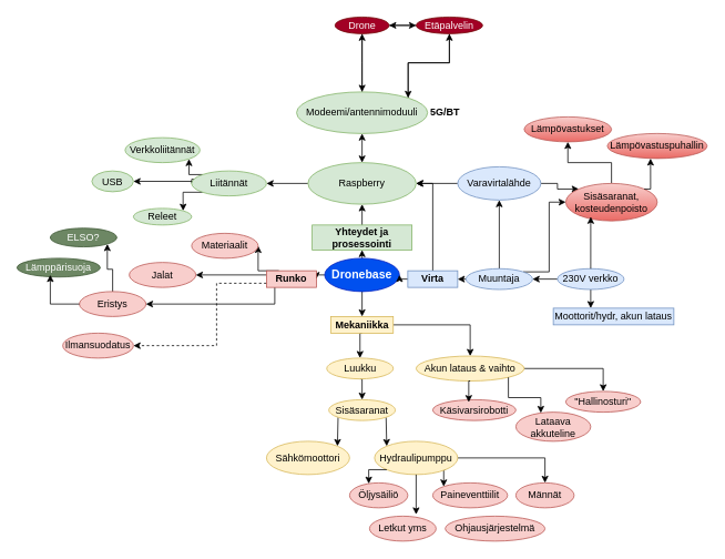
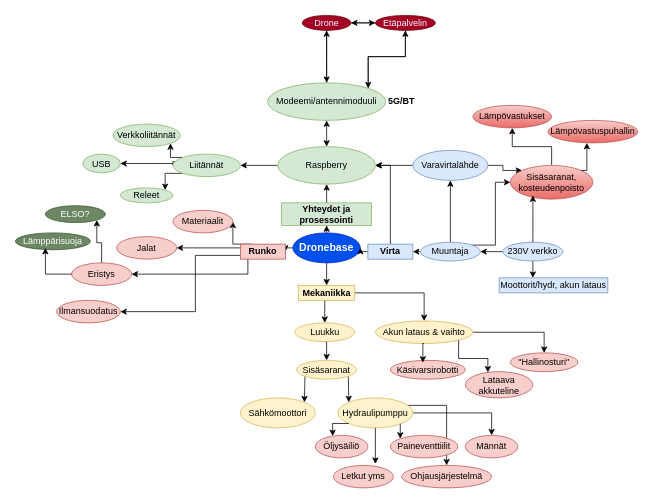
  <mxCell id="0" />
  <mxCell id="1" parent="0" />
  <mxCell id="2" style="edgeStyle=orthogonalEdgeStyle;rounded=0;orthogonalLoop=1;jettySize=auto;html=1;exitX=0.5;exitY=0;exitDx=0;exitDy=0;entryX=0.5;entryY=1;entryDx=0;entryDy=0;" edge="1" parent="1" source="5" target="7"><mxGeometry relative="1" as="geometry" /></mxCell>
  <mxCell id="3" style="edgeStyle=orthogonalEdgeStyle;rounded=0;orthogonalLoop=1;jettySize=auto;html=1;exitX=0;exitY=0.5;exitDx=0;exitDy=0;entryX=1;entryY=0.5;entryDx=0;entryDy=0;" edge="1" parent="1" source="5" target="15"><mxGeometry relative="1" as="geometry" /></mxCell>
  <mxCell id="4" style="edgeStyle=orthogonalEdgeStyle;rounded=0;orthogonalLoop=1;jettySize=auto;html=1;exitX=0.5;exitY=1;exitDx=0;exitDy=0;entryX=0.5;entryY=0;entryDx=0;entryDy=0;" edge="1" parent="1" source="5" target="18"><mxGeometry relative="1" as="geometry" /></mxCell>
  <mxCell id="5" value="&lt;b&gt;&lt;font style=&quot;font-size: 14px;&quot;&gt;Dronebase&lt;/font&gt;&lt;/b&gt;" style="ellipse;whiteSpace=wrap;html=1;fillColor=#0050ef;fontColor=#ffffff;strokeColor=#001DBC;" vertex="1" parent="1"><mxGeometry x="390" y="310" width="90" height="40" as="geometry" /></mxCell>
  <mxCell id="6" style="edgeStyle=orthogonalEdgeStyle;rounded=0;orthogonalLoop=1;jettySize=auto;html=1;exitX=0.5;exitY=0;exitDx=0;exitDy=0;entryX=0.5;entryY=1;entryDx=0;entryDy=0;" edge="1" parent="1" source="7" target="30"><mxGeometry relative="1" as="geometry"><mxPoint x="415" y="260" as="sourcePoint" /></mxGeometry></mxCell>
  <mxCell id="7" value="&lt;b&gt;Yhteydet ja prosessointi&lt;/b&gt;" style="whiteSpace=wrap;html=1;fillColor=#d5e8d4;strokeColor=#82b366;" vertex="1" parent="1"><mxGeometry x="375" y="270" width="120" height="30" as="geometry" /></mxCell>
  <mxCell id="8" style="edgeStyle=orthogonalEdgeStyle;rounded=0;orthogonalLoop=1;jettySize=auto;html=1;exitX=0;exitY=0.5;exitDx=0;exitDy=0;entryX=1;entryY=0.5;entryDx=0;entryDy=0;" edge="1" parent="1" source="10" target="5"><mxGeometry relative="1" as="geometry" /></mxCell>
  <mxCell id="9" style="edgeStyle=orthogonalEdgeStyle;rounded=0;orthogonalLoop=1;jettySize=auto;html=1;exitX=0.5;exitY=0;exitDx=0;exitDy=0;entryX=1;entryY=0.5;entryDx=0;entryDy=0;" edge="1" parent="1" source="10" target="30"><mxGeometry relative="1" as="geometry" /></mxCell>
  <mxCell id="10" value="&lt;b&gt;Virta&lt;/b&gt;" style="whiteSpace=wrap;html=1;fillColor=#dae8fc;strokeColor=#6c8ebf;" vertex="1" parent="1"><mxGeometry x="490" y="325" width="60" height="20" as="geometry" /></mxCell>
  <mxCell id="11" style="edgeStyle=orthogonalEdgeStyle;rounded=0;orthogonalLoop=1;jettySize=auto;html=1;exitX=0;exitY=0.25;exitDx=0;exitDy=0;entryX=1;entryY=0.5;entryDx=0;entryDy=0;" edge="1" parent="1" source="15" target="74"><mxGeometry relative="1" as="geometry" /></mxCell>
  <mxCell id="12" style="edgeStyle=orthogonalEdgeStyle;rounded=0;orthogonalLoop=1;jettySize=auto;html=1;exitX=0;exitY=0.75;exitDx=0;exitDy=0;entryX=1;entryY=0.5;entryDx=0;entryDy=0;" edge="1" parent="1" source="15" target="77"><mxGeometry relative="1" as="geometry"><Array as="points"><mxPoint x="330" y="340" /><mxPoint x="330" y="365" /></Array></mxGeometry></mxCell>
  <mxCell id="13" style="edgeStyle=orthogonalEdgeStyle;rounded=0;orthogonalLoop=1;jettySize=auto;html=1;exitX=0.25;exitY=0;exitDx=0;exitDy=0;entryX=1;entryY=0.5;entryDx=0;entryDy=0;" edge="1" parent="1" source="15" target="75"><mxGeometry relative="1" as="geometry" /></mxCell>
- <mxCell id="14" style="edgeStyle=orthogonalEdgeStyle;rounded=0;orthogonalLoop=1;jettySize=auto;html=1;exitX=0;exitY=0.75;exitDx=0;exitDy=0;entryX=1;entryY=0.5;entryDx=0;entryDy=0;dashed=1;" edge="1" parent="1" source="15" target="81"><mxGeometry relative="1" as="geometry"><Array as="points"><mxPoint x="260" y="340" /><mxPoint x="260" y="415" /></Array></mxGeometry></mxCell>
+ <mxCell id="14" style="edgeStyle=orthogonalEdgeStyle;rounded=0;orthogonalLoop=1;jettySize=auto;html=1;exitX=0;exitY=0.75;exitDx=0;exitDy=0;entryX=1;entryY=0.5;entryDx=0;entryDy=0;" edge="1" parent="1" source="15" target="81"><mxGeometry relative="1" as="geometry"><Array as="points"><mxPoint x="260" y="340" /><mxPoint x="260" y="415" /></Array></mxGeometry></mxCell>
  <mxCell id="15" value="&lt;b&gt;Runko&lt;/b&gt;" style="whiteSpace=wrap;html=1;fillColor=#f8cecc;strokeColor=#b85450;" vertex="1" parent="1"><mxGeometry x="320" y="325" width="60" height="20" as="geometry" /></mxCell>
  <mxCell id="16" style="edgeStyle=orthogonalEdgeStyle;rounded=0;orthogonalLoop=1;jettySize=auto;html=1;exitX=0.5;exitY=1;exitDx=0;exitDy=0;entryX=0.5;entryY=0;entryDx=0;entryDy=0;" edge="1" parent="1" source="18" target="32"><mxGeometry relative="1" as="geometry" /></mxCell>
  <mxCell id="17" style="edgeStyle=orthogonalEdgeStyle;rounded=0;orthogonalLoop=1;jettySize=auto;html=1;exitX=1;exitY=0.5;exitDx=0;exitDy=0;entryX=0.5;entryY=0;entryDx=0;entryDy=0;" edge="1" parent="1" source="18" target="34"><mxGeometry relative="1" as="geometry" /></mxCell>
  <mxCell id="18" value="&lt;b&gt;Mekaniikka&lt;/b&gt;" style="whiteSpace=wrap;html=1;fillColor=#fff2cc;strokeColor=#d6b656;" vertex="1" parent="1"><mxGeometry x="397.5" y="380" width="75" height="20" as="geometry" /></mxCell>
  <mxCell id="19" style="edgeStyle=orthogonalEdgeStyle;rounded=0;orthogonalLoop=1;jettySize=auto;html=1;exitX=0.5;exitY=0;exitDx=0;exitDy=0;entryX=0.5;entryY=1;entryDx=0;entryDy=0;" edge="1" parent="1" source="22" target="28"><mxGeometry relative="1" as="geometry" /></mxCell>
  <mxCell id="20" style="edgeStyle=orthogonalEdgeStyle;rounded=0;orthogonalLoop=1;jettySize=auto;html=1;exitX=0;exitY=0.5;exitDx=0;exitDy=0;entryX=1;entryY=0.5;entryDx=0;entryDy=0;" edge="1" parent="1" source="22" target="10"><mxGeometry relative="1" as="geometry" /></mxCell>
  <mxCell id="21" style="edgeStyle=orthogonalEdgeStyle;rounded=0;orthogonalLoop=1;jettySize=auto;html=1;exitX=1;exitY=0;exitDx=0;exitDy=0;entryX=0;entryY=0.5;entryDx=0;entryDy=0;" edge="1" parent="1" source="22" target="79"><mxGeometry relative="1" as="geometry" /></mxCell>
  <mxCell id="22" value="Muuntaja" style="ellipse;whiteSpace=wrap;html=1;fillColor=#dae8fc;strokeColor=#6c8ebf;" vertex="1" parent="1"><mxGeometry x="560" y="322.5" width="80" height="25" as="geometry" /></mxCell>
  <mxCell id="23" style="edgeStyle=orthogonalEdgeStyle;rounded=0;orthogonalLoop=1;jettySize=auto;html=1;exitX=0;exitY=0.5;exitDx=0;exitDy=0;entryX=1;entryY=0.5;entryDx=0;entryDy=0;" edge="1" parent="1" source="25" target="22"><mxGeometry relative="1" as="geometry" /></mxCell>
  <mxCell id="24" style="edgeStyle=orthogonalEdgeStyle;rounded=0;orthogonalLoop=1;jettySize=auto;html=1;exitX=0.5;exitY=1;exitDx=0;exitDy=0;" edge="1" parent="1" source="25"><mxGeometry relative="1" as="geometry"><mxPoint x="710" y="370" as="targetPoint" /></mxGeometry></mxCell>
  <mxCell id="25" value="230V verkko" style="ellipse;whiteSpace=wrap;html=1;fillColor=#dae8fc;strokeColor=#6c8ebf;" vertex="1" parent="1"><mxGeometry x="670" y="322.5" width="80" height="25" as="geometry" /></mxCell>
  <mxCell id="26" style="edgeStyle=orthogonalEdgeStyle;rounded=0;orthogonalLoop=1;jettySize=auto;html=1;exitX=0;exitY=0.5;exitDx=0;exitDy=0;entryX=1;entryY=0.5;entryDx=0;entryDy=0;" edge="1" parent="1" source="28" target="30"><mxGeometry relative="1" as="geometry" /></mxCell>
  <mxCell id="27" style="edgeStyle=orthogonalEdgeStyle;rounded=0;orthogonalLoop=1;jettySize=auto;html=1;exitX=1;exitY=0.5;exitDx=0;exitDy=0;entryX=0;entryY=0;entryDx=0;entryDy=0;" edge="1" parent="1" source="28" target="79"><mxGeometry relative="1" as="geometry" /></mxCell>
  <mxCell id="28" value="Varavirtalähde" style="ellipse;whiteSpace=wrap;html=1;fillColor=#dae8fc;strokeColor=#6c8ebf;" vertex="1" parent="1"><mxGeometry x="550" y="200" width="100" height="40" as="geometry" /></mxCell>
  <mxCell id="29" style="edgeStyle=orthogonalEdgeStyle;rounded=0;orthogonalLoop=1;jettySize=auto;html=1;exitX=0;exitY=0.5;exitDx=0;exitDy=0;entryX=1;entryY=0.5;entryDx=0;entryDy=0;" edge="1" parent="1" source="30" target="59"><mxGeometry relative="1" as="geometry" /></mxCell>
  <mxCell id="30" value="Raspberry" style="ellipse;whiteSpace=wrap;html=1;fillColor=#d5e8d4;strokeColor=#82b366;" vertex="1" parent="1"><mxGeometry x="370" y="195" width="130" height="50" as="geometry" /></mxCell>
  <mxCell id="31" style="edgeStyle=orthogonalEdgeStyle;rounded=0;orthogonalLoop=1;jettySize=auto;html=1;exitX=0.5;exitY=1;exitDx=0;exitDy=0;entryX=0.5;entryY=0;entryDx=0;entryDy=0;" edge="1" parent="1" source="32" target="39"><mxGeometry relative="1" as="geometry" /></mxCell>
  <mxCell id="32" value="Luukku" style="ellipse;whiteSpace=wrap;html=1;fillColor=#fff2cc;strokeColor=#d6b656;" vertex="1" parent="1"><mxGeometry x="392.5" y="430" width="80" height="25" as="geometry" /></mxCell>
  <mxCell id="33" style="edgeStyle=orthogonalEdgeStyle;rounded=0;orthogonalLoop=1;jettySize=auto;html=1;exitX=1;exitY=0.5;exitDx=0;exitDy=0;entryX=0.5;entryY=0;entryDx=0;entryDy=0;" edge="1" parent="1" source="34" target="36"><mxGeometry relative="1" as="geometry" /></mxCell>
  <mxCell id="34" value="Akun lataus &amp;amp; vaihto" style="ellipse;whiteSpace=wrap;html=1;fillColor=#fff2cc;strokeColor=#d6b656;" vertex="1" parent="1"><mxGeometry x="500" y="427.5" width="130" height="30" as="geometry" /></mxCell>
  <mxCell id="35" value="Käsivarsirobotti" style="ellipse;whiteSpace=wrap;html=1;fillColor=#f8cecc;strokeColor=#b85450;" vertex="1" parent="1"><mxGeometry x="520" y="480" width="100" height="25" as="geometry" /></mxCell>
  <mxCell id="36" value="&quot;Hallinosturi&quot;" style="ellipse;whiteSpace=wrap;html=1;fillColor=#f8cecc;strokeColor=#b85450;" vertex="1" parent="1"><mxGeometry x="680" y="470" width="90" height="25" as="geometry" /></mxCell>
  <mxCell id="37" style="edgeStyle=orthogonalEdgeStyle;rounded=0;orthogonalLoop=1;jettySize=auto;html=1;exitX=0;exitY=1;exitDx=0;exitDy=0;entryX=1;entryY=0;entryDx=0;entryDy=0;" edge="1" parent="1" source="39" target="40"><mxGeometry relative="1" as="geometry" /></mxCell>
  <mxCell id="38" style="edgeStyle=orthogonalEdgeStyle;rounded=0;orthogonalLoop=1;jettySize=auto;html=1;exitX=1;exitY=1;exitDx=0;exitDy=0;entryX=0;entryY=0;entryDx=0;entryDy=0;" edge="1" parent="1" source="39" target="44"><mxGeometry relative="1" as="geometry" /></mxCell>
  <mxCell id="39" value="Sisäsaranat" style="ellipse;whiteSpace=wrap;html=1;fillColor=#fff2cc;strokeColor=#d6b656;" vertex="1" parent="1"><mxGeometry x="395" y="480" width="80" height="25" as="geometry" /></mxCell>
  <mxCell id="40" value="Sähkömoottori" style="ellipse;whiteSpace=wrap;html=1;fillColor=#fff2cc;strokeColor=#d6b656;" vertex="1" parent="1"><mxGeometry x="320" y="530" width="100" height="40" as="geometry" /></mxCell>
  <mxCell id="41" style="edgeStyle=orthogonalEdgeStyle;rounded=0;orthogonalLoop=1;jettySize=auto;html=1;exitX=1;exitY=1;exitDx=0;exitDy=0;entryX=0;entryY=0;entryDx=0;entryDy=0;" edge="1" parent="1" source="44" target="46"><mxGeometry relative="1" as="geometry" /></mxCell>
  <mxCell id="42" style="edgeStyle=orthogonalEdgeStyle;rounded=0;orthogonalLoop=1;jettySize=auto;html=1;exitX=1;exitY=0.5;exitDx=0;exitDy=0;entryX=0.5;entryY=0;entryDx=0;entryDy=0;" edge="1" parent="1" source="44" target="47"><mxGeometry relative="1" as="geometry"><Array as="points"><mxPoint x="655" y="550" /></Array></mxGeometry></mxCell>
+ <mxCell id="43" style="edgeStyle=orthogonalEdgeStyle;rounded=0;orthogonalLoop=1;jettySize=auto;html=1;exitX=1;exitY=0;exitDx=0;exitDy=0;entryX=0.5;entryY=0;entryDx=0;entryDy=0;" edge="1" parent="1" source="44" target="50"><mxGeometry relative="1" as="geometry"><mxPoint x="620" y="540" as="targetPoint" /><Array as="points"><mxPoint x="535" y="540" /><mxPoint x="595" y="540" /></Array></mxGeometry></mxCell>
  <mxCell id="44" value="Hydraulipumppu" style="ellipse;whiteSpace=wrap;html=1;fillColor=#fff2cc;strokeColor=#d6b656;" vertex="1" parent="1"><mxGeometry x="450" y="530" width="100" height="40" as="geometry" /></mxCell>
  <mxCell id="45" value="Moottorit/hydr, akun lataus" style="whiteSpace=wrap;html=1;fillColor=#dae8fc;strokeColor=#6c8ebf;" vertex="1" parent="1"><mxGeometry x="665" y="370" width="145" height="20" as="geometry" /></mxCell>
  <mxCell id="46" value="Paineventtiilit" style="ellipse;whiteSpace=wrap;html=1;fillColor=#f8cecc;strokeColor=#b85450;" vertex="1" parent="1"><mxGeometry x="520" y="580" width="90" height="30" as="geometry" /></mxCell>
  <mxCell id="47" value="Männät" style="ellipse;whiteSpace=wrap;html=1;fillColor=#f8cecc;strokeColor=#b85450;" vertex="1" parent="1"><mxGeometry x="620" y="580" width="70" height="30" as="geometry" /></mxCell>
  <mxCell id="48" value="Öljysäiliö" style="ellipse;whiteSpace=wrap;html=1;fillColor=#f8cecc;strokeColor=#b85450;" vertex="1" parent="1"><mxGeometry x="420" y="580" width="70" height="30" as="geometry" /></mxCell>
  <mxCell id="49" value="Letkut yms" style="ellipse;whiteSpace=wrap;html=1;fillColor=#f8cecc;strokeColor=#b85450;" vertex="1" parent="1"><mxGeometry x="444" y="620" width="80" height="30" as="geometry" /></mxCell>
  <mxCell id="50" value="Ohjausjärjestelmä" style="ellipse;whiteSpace=wrap;html=1;fillColor=#f8cecc;strokeColor=#b85450;" vertex="1" parent="1"><mxGeometry x="535" y="620" width="120" height="30" as="geometry" /></mxCell>
  <mxCell id="51" style="edgeStyle=orthogonalEdgeStyle;rounded=0;orthogonalLoop=1;jettySize=auto;html=1;exitX=0;exitY=1;exitDx=0;exitDy=0;entryX=0.329;entryY=0.033;entryDx=0;entryDy=0;entryPerimeter=0;" edge="1" parent="1" source="44" target="48"><mxGeometry relative="1" as="geometry" /></mxCell>
  <mxCell id="52" style="edgeStyle=orthogonalEdgeStyle;rounded=0;orthogonalLoop=1;jettySize=auto;html=1;exitX=0.5;exitY=1;exitDx=0;exitDy=0;entryX=0.7;entryY=-0.067;entryDx=0;entryDy=0;entryPerimeter=0;" edge="1" parent="1" source="44" target="49"><mxGeometry relative="1" as="geometry"><Array as="points"><mxPoint x="500" y="618" /></Array></mxGeometry></mxCell>
  <mxCell id="53" style="edgeStyle=orthogonalEdgeStyle;rounded=0;orthogonalLoop=1;jettySize=auto;html=1;exitX=0.5;exitY=1;exitDx=0;exitDy=0;entryX=0.433;entryY=0.12;entryDx=0;entryDy=0;entryPerimeter=0;" edge="1" parent="1" source="34" target="35"><mxGeometry relative="1" as="geometry" /></mxCell>
  <mxCell id="54" value="Lataava akkuteline" style="ellipse;whiteSpace=wrap;html=1;fillColor=#f8cecc;strokeColor=#b85450;" vertex="1" parent="1"><mxGeometry x="620" y="495" width="90" height="35" as="geometry" /></mxCell>
  <mxCell id="55" style="edgeStyle=orthogonalEdgeStyle;rounded=0;orthogonalLoop=1;jettySize=auto;html=1;exitX=1;exitY=1;exitDx=0;exitDy=0;entryX=0.333;entryY=0.029;entryDx=0;entryDy=0;entryPerimeter=0;" edge="1" parent="1" source="34" target="54"><mxGeometry relative="1" as="geometry" /></mxCell>
  <mxCell id="56" style="edgeStyle=orthogonalEdgeStyle;rounded=0;orthogonalLoop=1;jettySize=auto;html=1;exitX=0;exitY=0;exitDx=0;exitDy=0;entryX=1;entryY=1;entryDx=0;entryDy=0;" edge="1" parent="1" source="59" target="60"><mxGeometry relative="1" as="geometry" /></mxCell>
  <mxCell id="57" style="edgeStyle=orthogonalEdgeStyle;rounded=0;orthogonalLoop=1;jettySize=auto;html=1;exitX=0;exitY=0.5;exitDx=0;exitDy=0;entryX=1;entryY=0.5;entryDx=0;entryDy=0;" edge="1" parent="1" source="59" target="61"><mxGeometry relative="1" as="geometry"><Array as="points"><mxPoint x="230" y="215" /><mxPoint x="240" y="215" /><mxPoint x="240" y="218" /></Array></mxGeometry></mxCell>
  <mxCell id="58" style="edgeStyle=orthogonalEdgeStyle;rounded=0;orthogonalLoop=1;jettySize=auto;html=1;exitX=0;exitY=1;exitDx=0;exitDy=0;entryX=1;entryY=0;entryDx=0;entryDy=0;" edge="1" parent="1" source="59" target="62"><mxGeometry relative="1" as="geometry" /></mxCell>
  <mxCell id="59" value="Liitännät" style="ellipse;whiteSpace=wrap;html=1;fillColor=#d5e8d4;strokeColor=#82b366;" vertex="1" parent="1"><mxGeometry x="230" y="205" width="90" height="30" as="geometry" /></mxCell>
  <mxCell id="60" value="Verkkoliitännät" style="ellipse;whiteSpace=wrap;html=1;fillColor=#d5e8d4;strokeColor=#82b366;" vertex="1" parent="1"><mxGeometry x="150" y="165" width="90" height="30" as="geometry" /></mxCell>
  <mxCell id="61" value="USB" style="ellipse;whiteSpace=wrap;html=1;fillColor=#d5e8d4;strokeColor=#82b366;" vertex="1" parent="1"><mxGeometry x="110" y="205" width="50" height="25" as="geometry" /></mxCell>
  <mxCell id="62" value="Releet" style="ellipse;whiteSpace=wrap;html=1;fillColor=#d5e8d4;strokeColor=#82b366;" vertex="1" parent="1"><mxGeometry x="160" y="250" width="70" height="20" as="geometry" /></mxCell>
  <mxCell id="63" value="&lt;b&gt;5G/BT&lt;/b&gt;" style="text;html=1;align=center;verticalAlign=middle;whiteSpace=wrap;rounded=0;" vertex="1" parent="1"><mxGeometry x="490" y="115" width="90" height="40" as="geometry" /></mxCell>
  <mxCell id="64" style="edgeStyle=orthogonalEdgeStyle;rounded=0;orthogonalLoop=1;jettySize=auto;html=1;exitX=1;exitY=0.5;exitDx=0;exitDy=0;entryX=0;entryY=0.5;entryDx=0;entryDy=0;" edge="1" parent="1" source="66" target="69"><mxGeometry relative="1" as="geometry" /></mxCell>
  <mxCell id="65" style="edgeStyle=orthogonalEdgeStyle;rounded=0;orthogonalLoop=1;jettySize=auto;html=1;exitX=0.5;exitY=1;exitDx=0;exitDy=0;" edge="1" parent="1" source="66"><mxGeometry relative="1" as="geometry"><mxPoint x="435" y="110" as="targetPoint" /></mxGeometry></mxCell>
  <mxCell id="66" value="Drone" style="ellipse;whiteSpace=wrap;html=1;fillColor=#a20025;fontColor=#ffffff;strokeColor=#6F0000;" vertex="1" parent="1"><mxGeometry x="402.5" y="20" width="65" height="20" as="geometry" /></mxCell>
  <mxCell id="67" style="edgeStyle=orthogonalEdgeStyle;rounded=0;orthogonalLoop=1;jettySize=auto;html=1;exitX=0.5;exitY=1;exitDx=0;exitDy=0;entryX=1;entryY=0;entryDx=0;entryDy=0;" edge="1" parent="1" source="69" target="72"><mxGeometry relative="1" as="geometry" /></mxCell>
  <mxCell id="68" style="edgeStyle=orthogonalEdgeStyle;rounded=0;orthogonalLoop=1;jettySize=auto;html=1;exitX=0;exitY=0.5;exitDx=0;exitDy=0;entryX=1;entryY=0.5;entryDx=0;entryDy=0;" edge="1" parent="1" source="69" target="66"><mxGeometry relative="1" as="geometry" /></mxCell>
  <mxCell id="69" value="Etäpalvelin" style="ellipse;whiteSpace=wrap;html=1;fillColor=#a20025;fontColor=#ffffff;strokeColor=#6F0000;" vertex="1" parent="1"><mxGeometry x="500" y="20" width="80" height="20" as="geometry" /></mxCell>
  <mxCell id="70" style="edgeStyle=orthogonalEdgeStyle;rounded=0;orthogonalLoop=1;jettySize=auto;html=1;exitX=0.5;exitY=0;exitDx=0;exitDy=0;entryX=0.5;entryY=1;entryDx=0;entryDy=0;" edge="1" parent="1" source="72" target="66"><mxGeometry relative="1" as="geometry" /></mxCell>
  <mxCell id="71" style="edgeStyle=orthogonalEdgeStyle;rounded=0;orthogonalLoop=1;jettySize=auto;html=1;exitX=1;exitY=0;exitDx=0;exitDy=0;entryX=0.5;entryY=1;entryDx=0;entryDy=0;" edge="1" parent="1" source="72" target="69"><mxGeometry relative="1" as="geometry" /></mxCell>
  <mxCell id="72" value="Modeemi/antennimoduuli" style="ellipse;whiteSpace=wrap;html=1;fillColor=#d5e8d4;strokeColor=#82b366;" vertex="1" parent="1"><mxGeometry x="356.25" y="110" width="157.5" height="50" as="geometry" /></mxCell>
  <mxCell id="73" value="" style="endArrow=classic;startArrow=classic;html=1;rounded=0;entryX=0.5;entryY=1;entryDx=0;entryDy=0;exitX=0.5;exitY=0;exitDx=0;exitDy=0;" edge="1" parent="1" source="30" target="72"><mxGeometry width="50" height="50" relative="1" as="geometry"><mxPoint x="420" y="390" as="sourcePoint" /><mxPoint x="470" y="340" as="targetPoint" /></mxGeometry></mxCell>
  <mxCell id="74" value="Jalat" style="ellipse;whiteSpace=wrap;html=1;fillColor=#f8cecc;strokeColor=#b85450;" vertex="1" parent="1"><mxGeometry x="155" y="315" width="80" height="30" as="geometry" /></mxCell>
  <mxCell id="75" value="Materiaalit" style="ellipse;whiteSpace=wrap;html=1;fillColor=#f8cecc;strokeColor=#b85450;" vertex="1" parent="1"><mxGeometry x="230" y="280" width="80" height="30" as="geometry" /></mxCell>
  <mxCell id="76" style="edgeStyle=orthogonalEdgeStyle;rounded=0;orthogonalLoop=1;jettySize=auto;html=1;exitX=0.5;exitY=0;exitDx=0;exitDy=0;entryX=1;entryY=1;entryDx=0;entryDy=0;" edge="1" parent="1" source="77" target="85"><mxGeometry relative="1" as="geometry" /></mxCell>
  <mxCell id="77" value="Eristys" style="ellipse;whiteSpace=wrap;html=1;fillColor=#f8cecc;strokeColor=#b85450;" vertex="1" parent="1"><mxGeometry x="95" y="350" width="80" height="30" as="geometry" /></mxCell>
  <mxCell id="78" style="edgeStyle=orthogonalEdgeStyle;rounded=0;orthogonalLoop=1;jettySize=auto;html=1;exitX=0.5;exitY=0;exitDx=0;exitDy=0;entryX=0.5;entryY=1;entryDx=0;entryDy=0;" edge="1" parent="1" source="79" target="82"><mxGeometry relative="1" as="geometry" /></mxCell>
  <mxCell id="79" value="Sisäsaranat, kosteudenpoisto" style="ellipse;whiteSpace=wrap;html=1;fillColor=#f8cecc;gradientColor=#ea6b66;strokeColor=#b85450;" vertex="1" parent="1"><mxGeometry x="680" y="220" width="110" height="45" as="geometry" /></mxCell>
  <mxCell id="80" style="edgeStyle=orthogonalEdgeStyle;rounded=0;orthogonalLoop=1;jettySize=auto;html=1;exitX=0.5;exitY=0;exitDx=0;exitDy=0;entryX=0.273;entryY=0.889;entryDx=0;entryDy=0;entryPerimeter=0;" edge="1" parent="1" source="25" target="79"><mxGeometry relative="1" as="geometry" /></mxCell>
  <mxCell id="81" value="Ilmansuodatus" style="ellipse;whiteSpace=wrap;html=1;fillColor=#f8cecc;strokeColor=#b85450;" vertex="1" parent="1"><mxGeometry x="75" y="400" width="85" height="30" as="geometry" /></mxCell>
  <mxCell id="82" value="Lämpövastukset" style="ellipse;whiteSpace=wrap;html=1;fillColor=#f8cecc;gradientColor=#ea6b66;strokeColor=#b85450;" vertex="1" parent="1"><mxGeometry x="630" y="140" width="105" height="30" as="geometry" /></mxCell>
  <mxCell id="83" value="Lämpövastuspuhallin" style="ellipse;whiteSpace=wrap;html=1;fillColor=#f8cecc;gradientColor=#ea6b66;strokeColor=#b85450;" vertex="1" parent="1"><mxGeometry x="730" y="160" width="120" height="30" as="geometry" /></mxCell>
  <mxCell id="84" style="edgeStyle=orthogonalEdgeStyle;rounded=0;orthogonalLoop=1;jettySize=auto;html=1;exitX=1;exitY=0;exitDx=0;exitDy=0;entryX=0.433;entryY=1;entryDx=0;entryDy=0;entryPerimeter=0;" edge="1" parent="1" source="79" target="83"><mxGeometry relative="1" as="geometry" /></mxCell>
  <mxCell id="85" value="ELSO?" style="ellipse;whiteSpace=wrap;html=1;fillColor=#6d8764;strokeColor=#3A5431;fontColor=#ffffff;" vertex="1" parent="1"><mxGeometry x="60" y="273.75" width="80" height="22.5" as="geometry" /></mxCell>
  <mxCell id="86" style="edgeStyle=orthogonalEdgeStyle;rounded=0;orthogonalLoop=1;jettySize=auto;html=1;exitX=0.5;exitY=1;exitDx=0;exitDy=0;" edge="1" parent="1" source="85" target="85"><mxGeometry relative="1" as="geometry" /></mxCell>
  <mxCell id="87" value="Lämppärisuoja" style="ellipse;whiteSpace=wrap;html=1;fillColor=#6d8764;strokeColor=#3A5431;fontColor=#ffffff;" vertex="1" parent="1"><mxGeometry x="20" y="310" width="100" height="22.5" as="geometry" /></mxCell>
  <mxCell id="88" style="edgeStyle=orthogonalEdgeStyle;rounded=0;orthogonalLoop=1;jettySize=auto;html=1;exitX=0;exitY=0.5;exitDx=0;exitDy=0;entryX=0.4;entryY=0.889;entryDx=0;entryDy=0;entryPerimeter=0;" edge="1" parent="1" source="77" target="87"><mxGeometry relative="1" as="geometry" /></mxCell>
